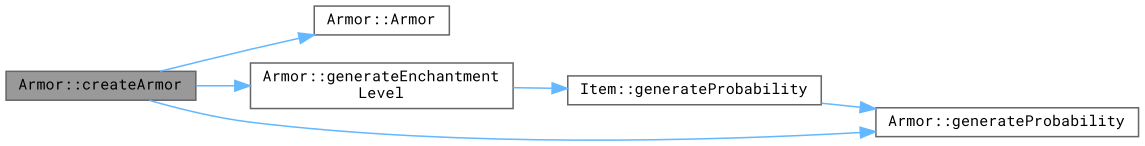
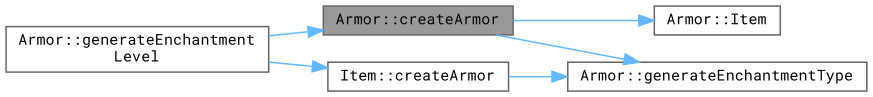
  digraph {
    fontname="Roboto Mono"
    rankdir=LR
    node [color=grey40 fillcolor=white fontname="Roboto Mono" fontsize=10 shape=box style=filled]
    edge [color=steelblue1 fontname="Roboto Mono" fontsize=10 labelfontname=Helvetica labelfontsize=10 style=solid]
    n1 [color=gray40 fillcolor=grey60 fontcolor=black height=0.2 label="Armor::createArmor" width=0.4]
-   n2 [height=0.2 label="Armor::Armor" width=0.4]
+   n2 [height=0.2 label="Armor::Item" width=0.4]
    n3 [height=0.2 label="Armor::generateEnchantment\lLevel" width=0.4]
-   n4 [height=0.2 label="Armor::generateProbability" width=0.4]
-   n5 [height=0.2 label="Item::generateProbability" width=0.4]
+   n4 [height=0.2 label="Armor::generateEnchantmentType" width=0.4]
+   n5 [height=0.2 label="Item::createArmor" width=0.4]
    n1 -> n2
-   n1 -> n3
+   n3 -> n1
    n1 -> n4
    n3 -> n5
    n5 -> n4
  }
